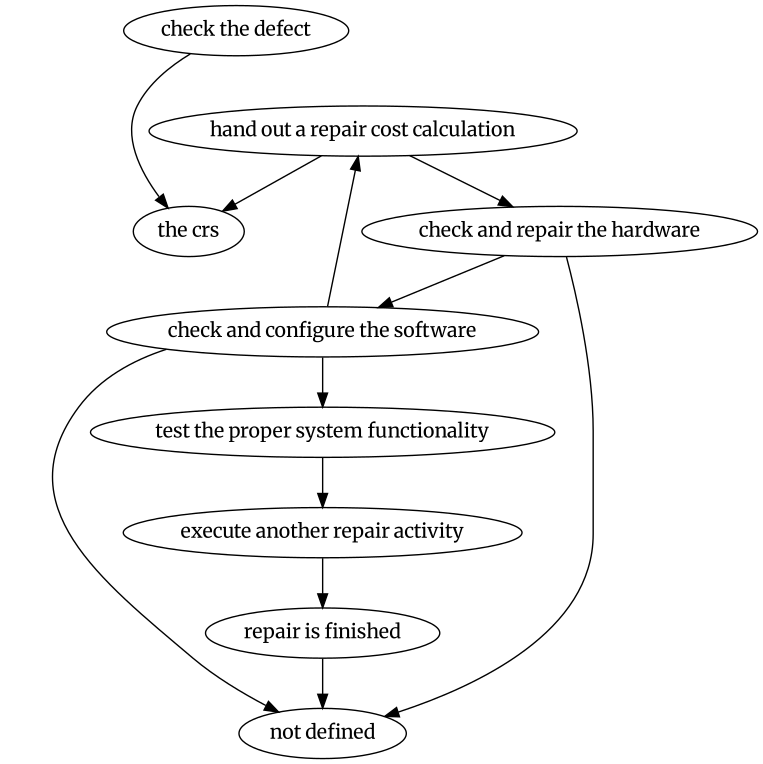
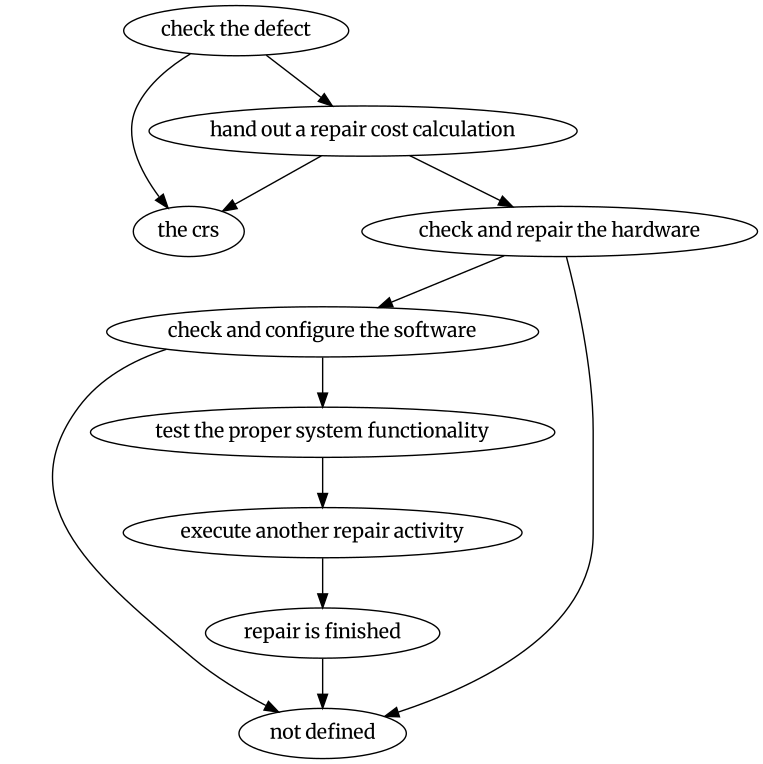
  strict digraph {
    fontname=Merriweather
    node [fontname=Merriweather]
    edge [attrs="{'type': 'flow', 'label': 'flow'}" fontname=Merriweather]
    "check the defect" [attrs="{'type': 'Activity', 'label': 'check the defect'}"]
    "hand out a repair cost calculation" [attrs="{'type': 'Activity', 'label': 'hand out a repair cost calculation'}"]
    "the crs" [attrs="{'type': 'Actor', 'label': 'the crs'}"]
    "check and repair the hardware" [attrs="{'type': 'Activity', 'label': 'check and repair the hardware'}"]
    "check and configure the software" [attrs="{'type': 'Activity', 'label': 'check and configure the software'}"]
    "not defined" [attrs="{'type': 'Actor', 'label': 'not defined'}"]
    "test the proper system functionality" [attrs="{'type': 'Activity', 'label': 'test the proper system functionality'}"]
    "execute another repair activity" [attrs="{'type': 'Activity', 'label': 'execute another repair activity'}"]
    "repair is finished" [attrs="{'type': 'Activity', 'label': 'repair is finished'}"]
-   "check and configure the software" -> "hand out a repair cost calculation"
+   "check the defect" -> "hand out a repair cost calculation"
    "check the defect" -> "the crs" [attrs="{'type': 'actor performer', 'label': 'actor performer'}"]
    "hand out a repair cost calculation" -> "the crs" [attrs="{'type': 'actor performer', 'label': 'actor performer'}"]
    "hand out a repair cost calculation" -> "check and repair the hardware"
    "check and repair the hardware" -> "check and configure the software"
    "check and repair the hardware" -> "not defined" [attrs="{'type': 'actor performer', 'label': 'actor performer'}"]
    "check and configure the software" -> "not defined" [attrs="{'type': 'actor performer', 'label': 'actor performer'}"]
    "check and configure the software" -> "test the proper system functionality"
    "test the proper system functionality" -> "execute another repair activity"
    "execute another repair activity" -> "repair is finished"
    "repair is finished" -> "not defined" [attrs="{'type': 'actor performer', 'label': 'actor performer'}"]
  }
